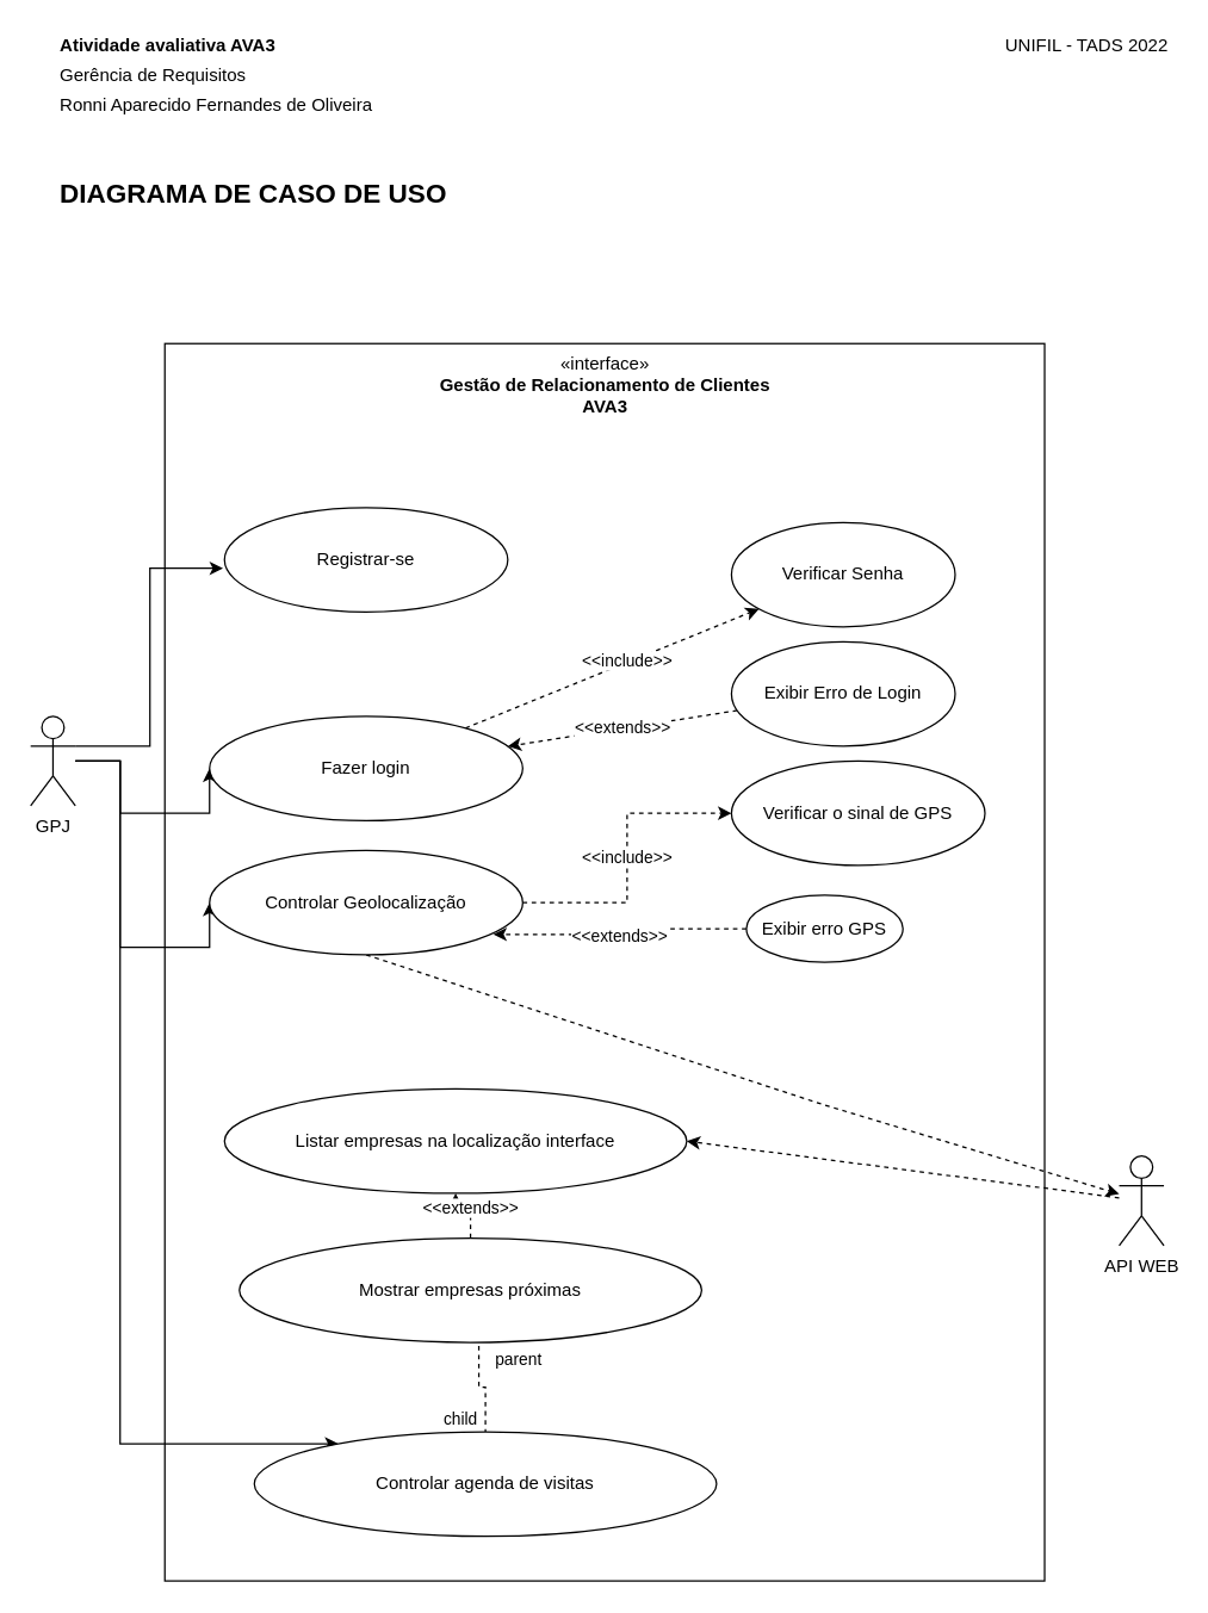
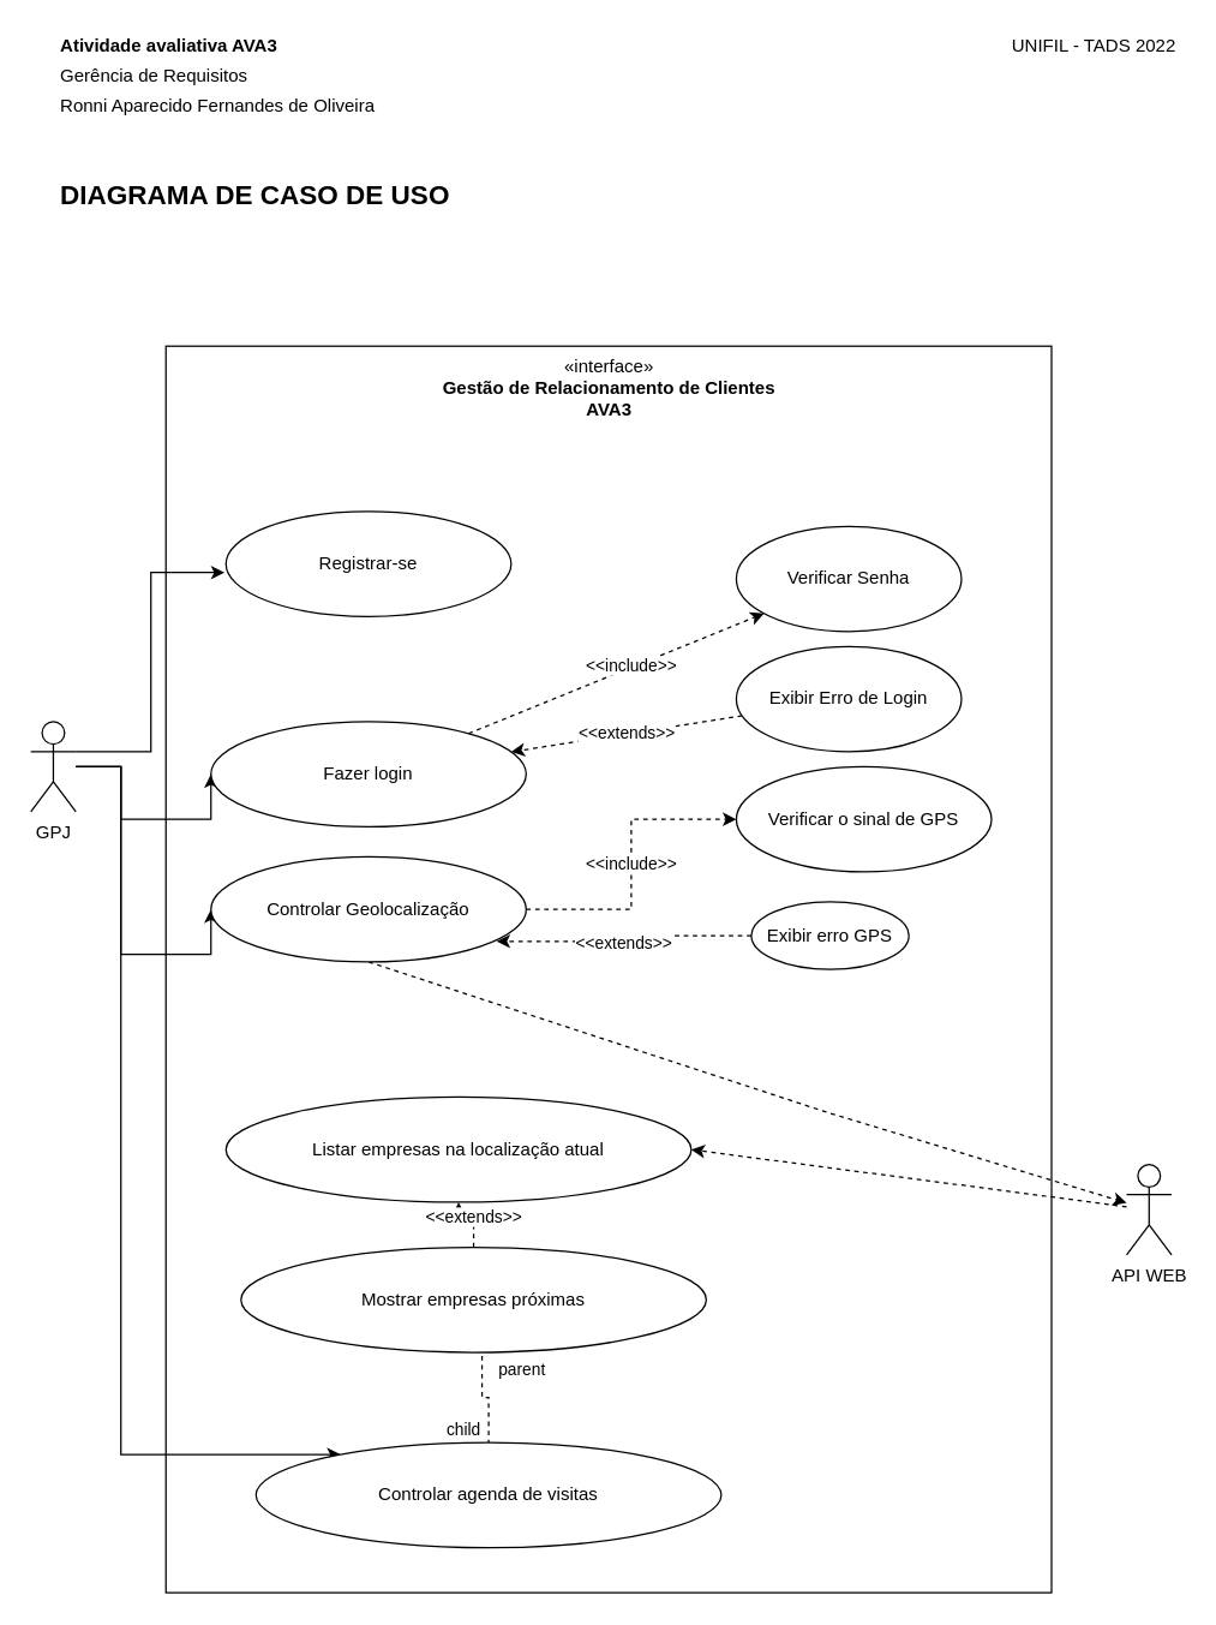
  <mxCell id="0" />
  <mxCell id="1" parent="0" />
  <mxCell id="2" value="«interface»&lt;br&gt;&lt;b&gt;Gestão de Relacionamento de Clientes&lt;br&gt;AVA3&lt;br&gt;&lt;/b&gt;" style="html=1;verticalAlign=top;" vertex="1" parent="1"><mxGeometry x="110" y="230" width="590" height="830" as="geometry" /></mxCell>
  <mxCell id="3" style="edgeStyle=orthogonalEdgeStyle;rounded=0;jumpStyle=sharp;jumpSize=9;orthogonalLoop=1;jettySize=auto;html=1;exitX=1;exitY=0.333;exitDx=0;exitDy=0;exitPerimeter=0;entryX=-0.005;entryY=0.582;entryDx=0;entryDy=0;entryPerimeter=0;strokeColor=default;" edge="1" parent="1" source="7" target="8"><mxGeometry relative="1" as="geometry" /></mxCell>
  <mxCell id="4" style="edgeStyle=orthogonalEdgeStyle;rounded=0;jumpStyle=sharp;jumpSize=9;orthogonalLoop=1;jettySize=auto;html=1;entryX=0;entryY=0.5;entryDx=0;entryDy=0;strokeColor=default;" edge="1" parent="1" source="7" target="11"><mxGeometry relative="1" as="geometry"><Array as="points"><mxPoint x="80" y="510" /><mxPoint x="80" y="545" /></Array></mxGeometry></mxCell>
  <mxCell id="5" style="edgeStyle=orthogonalEdgeStyle;rounded=0;jumpStyle=sharp;jumpSize=9;orthogonalLoop=1;jettySize=auto;html=1;entryX=0;entryY=0.5;entryDx=0;entryDy=0;strokeColor=default;" edge="1" parent="1" source="7" target="17"><mxGeometry relative="1" as="geometry"><Array as="points"><mxPoint x="80" y="510" /><mxPoint x="80" y="635" /></Array></mxGeometry></mxCell>
  <mxCell id="6" style="edgeStyle=orthogonalEdgeStyle;rounded=0;jumpStyle=sharp;jumpSize=9;orthogonalLoop=1;jettySize=auto;html=1;strokeColor=default;" edge="1" parent="1" source="7" target="14"><mxGeometry relative="1" as="geometry"><Array as="points"><mxPoint x="80" y="510" /><mxPoint x="80" y="968" /><mxPoint x="280" y="968" /></Array></mxGeometry></mxCell>
  <mxCell id="7" value="GPJ" style="shape=umlActor;verticalLabelPosition=bottom;verticalAlign=top;html=1;outlineConnect=0;" vertex="1" parent="1"><mxGeometry x="20" y="480" width="30" height="60" as="geometry" /></mxCell>
  <mxCell id="8" value="Registrar-se" style="ellipse;whiteSpace=wrap;html=1;" vertex="1" parent="1"><mxGeometry x="150" y="340" width="190" height="70" as="geometry" /></mxCell>
  <mxCell id="9" style="rounded=0;jumpStyle=sharp;jumpSize=9;orthogonalLoop=1;jettySize=auto;html=1;strokeColor=default;dashed=1;" edge="1" parent="1" source="11" target="21"><mxGeometry relative="1" as="geometry" /></mxCell>
  <mxCell id="10" value="&amp;lt;&amp;lt;include&amp;gt;&amp;gt;" style="edgeLabel;html=1;align=center;verticalAlign=middle;resizable=0;points=[];" vertex="1" connectable="0" parent="9"><mxGeometry x="0.102" y="1" relative="1" as="geometry"><mxPoint as="offset" /></mxGeometry></mxCell>
  <mxCell id="11" value="Fazer login" style="ellipse;whiteSpace=wrap;html=1;" vertex="1" parent="1"><mxGeometry x="140" y="480" width="210" height="70" as="geometry" /></mxCell>
  <mxCell id="12" value="&amp;lt;&amp;lt;extends&amp;gt;&amp;gt;" style="edgeStyle=orthogonalEdgeStyle;rounded=0;jumpStyle=sharp;jumpSize=9;orthogonalLoop=1;jettySize=auto;html=1;dashed=1;strokeColor=default;" edge="1" parent="1" source="13" target="30"><mxGeometry relative="1" as="geometry" /></mxCell>
  <mxCell id="13" value="Mostrar empresas próximas" style="ellipse;whiteSpace=wrap;html=1;" vertex="1" parent="1"><mxGeometry x="160" y="830" width="310" height="70" as="geometry" /></mxCell>
  <mxCell id="14" value="Controlar agenda de visitas" style="ellipse;whiteSpace=wrap;html=1;" vertex="1" parent="1"><mxGeometry x="170" y="960" width="310" height="70" as="geometry" /></mxCell>
  <mxCell id="15" value="&amp;lt;&amp;lt;include&amp;gt;&amp;gt;" style="edgeStyle=orthogonalEdgeStyle;rounded=0;jumpStyle=sharp;jumpSize=9;orthogonalLoop=1;jettySize=auto;html=1;exitX=1;exitY=0.5;exitDx=0;exitDy=0;dashed=1;strokeColor=default;" edge="1" parent="1" source="17" target="24"><mxGeometry relative="1" as="geometry" /></mxCell>
  <mxCell id="16" style="edgeStyle=none;rounded=0;jumpStyle=sharp;jumpSize=9;orthogonalLoop=1;jettySize=auto;html=1;exitX=0.5;exitY=1;exitDx=0;exitDy=0;dashed=1;strokeColor=default;" edge="1" parent="1" source="17" target="29"><mxGeometry relative="1" as="geometry"><Array as="points"><mxPoint x="550" y="740" /></Array></mxGeometry></mxCell>
  <mxCell id="17" value="Controlar Geolocalização" style="ellipse;whiteSpace=wrap;html=1;" vertex="1" parent="1"><mxGeometry x="140" y="570" width="210" height="70" as="geometry" /></mxCell>
  <mxCell id="18" value="" style="endArrow=none;html=1;edgeStyle=orthogonalEdgeStyle;rounded=0;dashed=1;strokeColor=default;jumpStyle=sharp;jumpSize=9;exitX=0.518;exitY=1.035;exitDx=0;exitDy=0;exitPerimeter=0;" edge="1" parent="1" source="13" target="14"><mxGeometry relative="1" as="geometry"><mxPoint x="320" y="800" as="sourcePoint" /><mxPoint x="480" y="700" as="targetPoint" /></mxGeometry></mxCell>
  <mxCell id="19" value="parent" style="edgeLabel;resizable=0;html=1;align=left;verticalAlign=bottom;" connectable="0" vertex="1" parent="18"><mxGeometry x="-1" relative="1" as="geometry"><mxPoint x="9" y="18" as="offset" /></mxGeometry></mxCell>
  <mxCell id="20" value="child" style="edgeLabel;resizable=0;html=1;align=right;verticalAlign=bottom;" connectable="0" vertex="1" parent="18"><mxGeometry x="1" relative="1" as="geometry"><mxPoint x="-5" as="offset" /></mxGeometry></mxCell>
  <mxCell id="21" value="Verificar Senha" style="ellipse;whiteSpace=wrap;html=1;" vertex="1" parent="1"><mxGeometry x="490" y="350" width="150" height="70" as="geometry" /></mxCell>
  <mxCell id="22" value="&amp;lt;&amp;lt;extends&amp;gt;&amp;gt;" style="edgeStyle=none;rounded=0;jumpStyle=sharp;jumpSize=9;orthogonalLoop=1;jettySize=auto;html=1;strokeColor=default;dashed=1;" edge="1" parent="1" source="23" target="11"><mxGeometry relative="1" as="geometry" /></mxCell>
  <mxCell id="23" value="Exibir Erro de Login" style="ellipse;whiteSpace=wrap;html=1;" vertex="1" parent="1"><mxGeometry x="490" y="430" width="150" height="70" as="geometry" /></mxCell>
  <mxCell id="24" value="Verificar o sinal de GPS" style="ellipse;whiteSpace=wrap;html=1;" vertex="1" parent="1"><mxGeometry x="490" y="510" width="170" height="70" as="geometry" /></mxCell>
  <mxCell id="25" style="edgeStyle=orthogonalEdgeStyle;rounded=0;jumpStyle=sharp;jumpSize=9;orthogonalLoop=1;jettySize=auto;html=1;entryX=0.906;entryY=0.804;entryDx=0;entryDy=0;entryPerimeter=0;dashed=1;strokeColor=default;" edge="1" parent="1" source="27" target="17"><mxGeometry relative="1" as="geometry" /></mxCell>
  <mxCell id="26" value="&amp;lt;&amp;lt;extends&amp;gt;&amp;gt;" style="edgeLabel;html=1;align=center;verticalAlign=middle;resizable=0;points=[];" vertex="1" connectable="0" parent="25"><mxGeometry x="0.022" y="1" relative="1" as="geometry"><mxPoint as="offset" /></mxGeometry></mxCell>
  <mxCell id="27" value="Exibir erro GPS" style="ellipse;whiteSpace=wrap;html=1;" vertex="1" parent="1"><mxGeometry x="500" y="600" width="105" height="45" as="geometry" /></mxCell>
  <mxCell id="28" style="edgeStyle=none;rounded=0;jumpStyle=sharp;jumpSize=9;orthogonalLoop=1;jettySize=auto;html=1;dashed=1;strokeColor=default;entryX=1;entryY=0.5;entryDx=0;entryDy=0;" edge="1" parent="1" source="29" target="30"><mxGeometry relative="1" as="geometry"><mxPoint x="870" y="870" as="targetPoint" /></mxGeometry></mxCell>
  <mxCell id="29" value="API WEB" style="shape=umlActor;verticalLabelPosition=bottom;verticalAlign=top;html=1;" vertex="1" parent="1"><mxGeometry x="750" y="775" width="30" height="60" as="geometry" /></mxCell>
- <mxCell id="30" value="Listar empresas na localização interface" style="ellipse;whiteSpace=wrap;html=1;" vertex="1" parent="1"><mxGeometry x="150" y="730" width="310" height="70" as="geometry" /></mxCell>
+ <mxCell id="30" value="Listar empresas na localização atual" style="ellipse;whiteSpace=wrap;html=1;" vertex="1" parent="1"><mxGeometry x="150" y="730" width="310" height="70" as="geometry" /></mxCell>
  <mxCell id="31" value="&lt;b&gt;Atividade avaliativa AVA3&lt;/b&gt;" style="text;html=1;align=left;verticalAlign=middle;resizable=0;points=[];autosize=1;strokeColor=none;fillColor=none;" vertex="1" parent="1"><mxGeometry x="38" y="20" width="160" height="20" as="geometry" /></mxCell>
  <mxCell id="32" value="Gerência de Requisitos" style="text;html=1;align=left;verticalAlign=middle;resizable=0;points=[];autosize=1;strokeColor=none;fillColor=none;" vertex="1" parent="1"><mxGeometry x="38" y="40" width="140" height="20" as="geometry" /></mxCell>
  <mxCell id="33" value="UNIFIL - TADS 2022" style="text;html=1;align=center;verticalAlign=middle;resizable=0;points=[];autosize=1;strokeColor=none;fillColor=none;" vertex="1" parent="1"><mxGeometry x="668" y="20" width="120" height="20" as="geometry" /></mxCell>
  <mxCell id="34" value="Ronni Aparecido Fernandes de Oliveira" style="text;html=1;align=left;verticalAlign=middle;resizable=0;points=[];autosize=1;strokeColor=none;fillColor=none;" vertex="1" parent="1"><mxGeometry x="38" y="60" width="220" height="20" as="geometry" /></mxCell>
  <mxCell id="35" value="&lt;b&gt;&lt;font style=&quot;font-size: 18px;&quot;&gt;DIAGRAMA DE CASO DE USO&lt;/font&gt;&lt;/b&gt;" style="text;html=1;align=left;verticalAlign=middle;resizable=0;points=[];autosize=1;strokeColor=none;fillColor=none;" vertex="1" parent="1"><mxGeometry x="38" y="120" width="270" height="20" as="geometry" /></mxCell>
